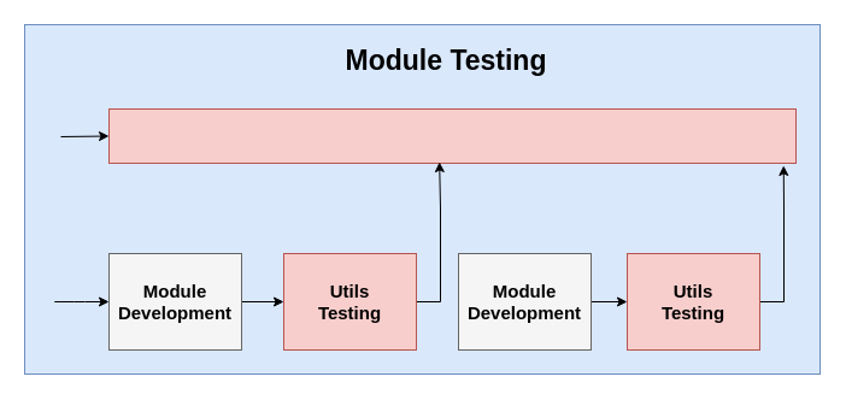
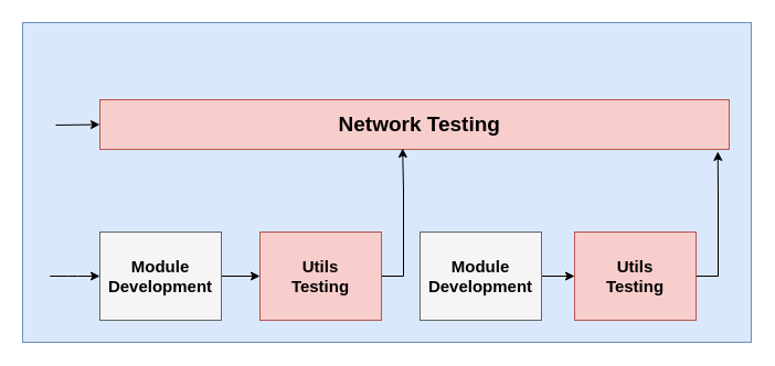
  <mxCell id="0" />
  <mxCell id="1" parent="0" />
  <mxCell id="2" value="" style="rounded=0;whiteSpace=wrap;html=1;fillColor=#dae8fc;strokeColor=#6c8ebf;" vertex="1" parent="1"><mxGeometry x="20" y="20" width="660" height="290" as="geometry" /></mxCell>
  <mxCell id="3" value="" style="rounded=0;whiteSpace=wrap;html=1;fillColor=#f8cecc;strokeColor=#b85450;" vertex="1" parent="1"><mxGeometry x="90" y="90" width="570" height="45" as="geometry" /></mxCell>
+ <mxCell id="4" value="&lt;b&gt;&lt;font style=&quot;font-size: 19px&quot;&gt;Network Testing&amp;nbsp;&amp;nbsp;&lt;/font&gt;&lt;/b&gt;" style="text;html=1;strokeColor=none;fillColor=none;align=center;verticalAlign=middle;whiteSpace=wrap;rounded=0;" vertex="1" parent="1"><mxGeometry x="235" y="102.5" width="300" height="20" as="geometry" /></mxCell>
  <mxCell id="5" style="edgeStyle=orthogonalEdgeStyle;rounded=0;orthogonalLoop=1;jettySize=auto;html=1;entryX=0;entryY=0.5;entryDx=0;entryDy=0;" edge="1" parent="1" source="6" target="9"><mxGeometry relative="1" as="geometry" /></mxCell>
  <mxCell id="6" value="" style="rounded=0;whiteSpace=wrap;html=1;fillColor=#f5f5f5;strokeColor=#666666;fontColor=#333333;" vertex="1" parent="1"><mxGeometry x="90" y="210" width="110" height="80" as="geometry" /></mxCell>
  <mxCell id="7" value="&lt;font size=&quot;1&quot;&gt;&lt;b style=&quot;font-size: 15px&quot;&gt;Module Development&lt;/b&gt;&lt;/font&gt;" style="text;html=1;strokeColor=none;fillColor=none;align=center;verticalAlign=middle;whiteSpace=wrap;rounded=0;" vertex="1" parent="1"><mxGeometry x="125" y="240" width="40" height="20" as="geometry" /></mxCell>
  <mxCell id="8" style="edgeStyle=orthogonalEdgeStyle;rounded=0;orthogonalLoop=1;jettySize=auto;html=1;exitX=1;exitY=0.5;exitDx=0;exitDy=0;entryX=0.481;entryY=0.978;entryDx=0;entryDy=0;entryPerimeter=0;" edge="1" parent="1" source="9" target="3"><mxGeometry relative="1" as="geometry" /></mxCell>
  <mxCell id="9" value="&lt;font style=&quot;font-size: 15px&quot;&gt;&lt;b&gt;Utils&lt;br&gt;Testing&lt;br&gt;&lt;/b&gt;&lt;/font&gt;" style="text;html=1;strokeColor=#b85450;fillColor=#f8cecc;align=center;verticalAlign=middle;whiteSpace=wrap;rounded=0;" vertex="1" parent="1"><mxGeometry x="235" y="210" width="110" height="80" as="geometry" /></mxCell>
  <mxCell id="10" style="edgeStyle=orthogonalEdgeStyle;rounded=0;orthogonalLoop=1;jettySize=auto;html=1;" edge="1" parent="1" source="11" target="14"><mxGeometry relative="1" as="geometry" /></mxCell>
  <mxCell id="11" value="" style="rounded=0;whiteSpace=wrap;html=1;fillColor=#f5f5f5;strokeColor=#666666;fontColor=#333333;" vertex="1" parent="1"><mxGeometry x="380" y="210" width="110" height="80" as="geometry" /></mxCell>
  <mxCell id="12" value="&lt;font size=&quot;1&quot;&gt;&lt;b style=&quot;font-size: 15px&quot;&gt;Module Development&lt;/b&gt;&lt;/font&gt;" style="text;html=1;strokeColor=none;fillColor=none;align=center;verticalAlign=middle;whiteSpace=wrap;rounded=0;" vertex="1" parent="1"><mxGeometry x="415" y="240" width="40" height="20" as="geometry" /></mxCell>
  <mxCell id="13" style="edgeStyle=orthogonalEdgeStyle;rounded=0;orthogonalLoop=1;jettySize=auto;html=1;exitX=1;exitY=0.5;exitDx=0;exitDy=0;entryX=0.982;entryY=1.044;entryDx=0;entryDy=0;entryPerimeter=0;" edge="1" parent="1" source="14" target="3"><mxGeometry relative="1" as="geometry" /></mxCell>
  <mxCell id="14" value="&lt;font style=&quot;font-size: 15px&quot;&gt;&lt;b&gt;Utils&lt;br&gt;Testing&lt;br&gt;&lt;/b&gt;&lt;/font&gt;" style="text;html=1;strokeColor=#b85450;fillColor=#f8cecc;align=center;verticalAlign=middle;whiteSpace=wrap;rounded=0;" vertex="1" parent="1"><mxGeometry x="520" y="210" width="110" height="80" as="geometry" /></mxCell>
- <mxCell id="15" value="&lt;span style=&quot;font-size: 23px&quot;&gt;&lt;b&gt;Module Testing&lt;/b&gt;&lt;/span&gt;" style="text;html=1;strokeColor=none;fillColor=none;align=center;verticalAlign=middle;whiteSpace=wrap;rounded=0;" vertex="1" parent="1"><mxGeometry x="250" y="40" width="240" height="20" as="geometry" /></mxCell>
  <mxCell id="16" value="" style="endArrow=classic;html=1;entryX=0;entryY=0.5;entryDx=0;entryDy=0;" edge="1" parent="1" target="3"><mxGeometry width="50" height="50" relative="1" as="geometry"><mxPoint x="50" y="113" as="sourcePoint" /><mxPoint x="260" y="140" as="targetPoint" /></mxGeometry></mxCell>
  <mxCell id="17" value="" style="endArrow=classic;html=1;entryX=0;entryY=0.5;entryDx=0;entryDy=0;" edge="1" parent="1" target="6"><mxGeometry width="50" height="50" relative="1" as="geometry"><mxPoint x="60" y="250" as="sourcePoint" /><mxPoint x="100" y="122.5" as="targetPoint" /><Array as="points"><mxPoint x="40" y="250" /><mxPoint x="60" y="250" /></Array></mxGeometry></mxCell>
